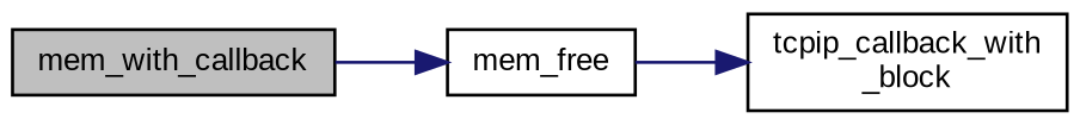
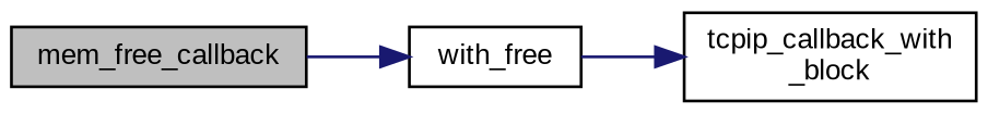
  digraph {
    fontname="Liberation Sans"
    rankdir=LR
    node [color=black fillcolor=white fontname="Liberation Sans" fontsize=10 shape=record style=filled]
    edge [color=midnightblue fontname="Liberation Sans" fontsize=10 labelfontname=Helvetica labelfontsize=10 style=solid]
-   n1 [fillcolor=grey75 fontcolor=black height=0.2 label=mem_with_callback width=0.4]
-   n2 [height=0.2 label=mem_free width=0.4]
+   n1 [fillcolor=grey75 fontcolor=black height=0.2 label=mem_free_callback width=0.4]
+   n2 [height=0.2 label=with_free width=0.4]
    n3 [height=0.2 label="tcpip_callback_with\l_block" width=0.4]
    n1 -> n2
    n2 -> n3
  }
